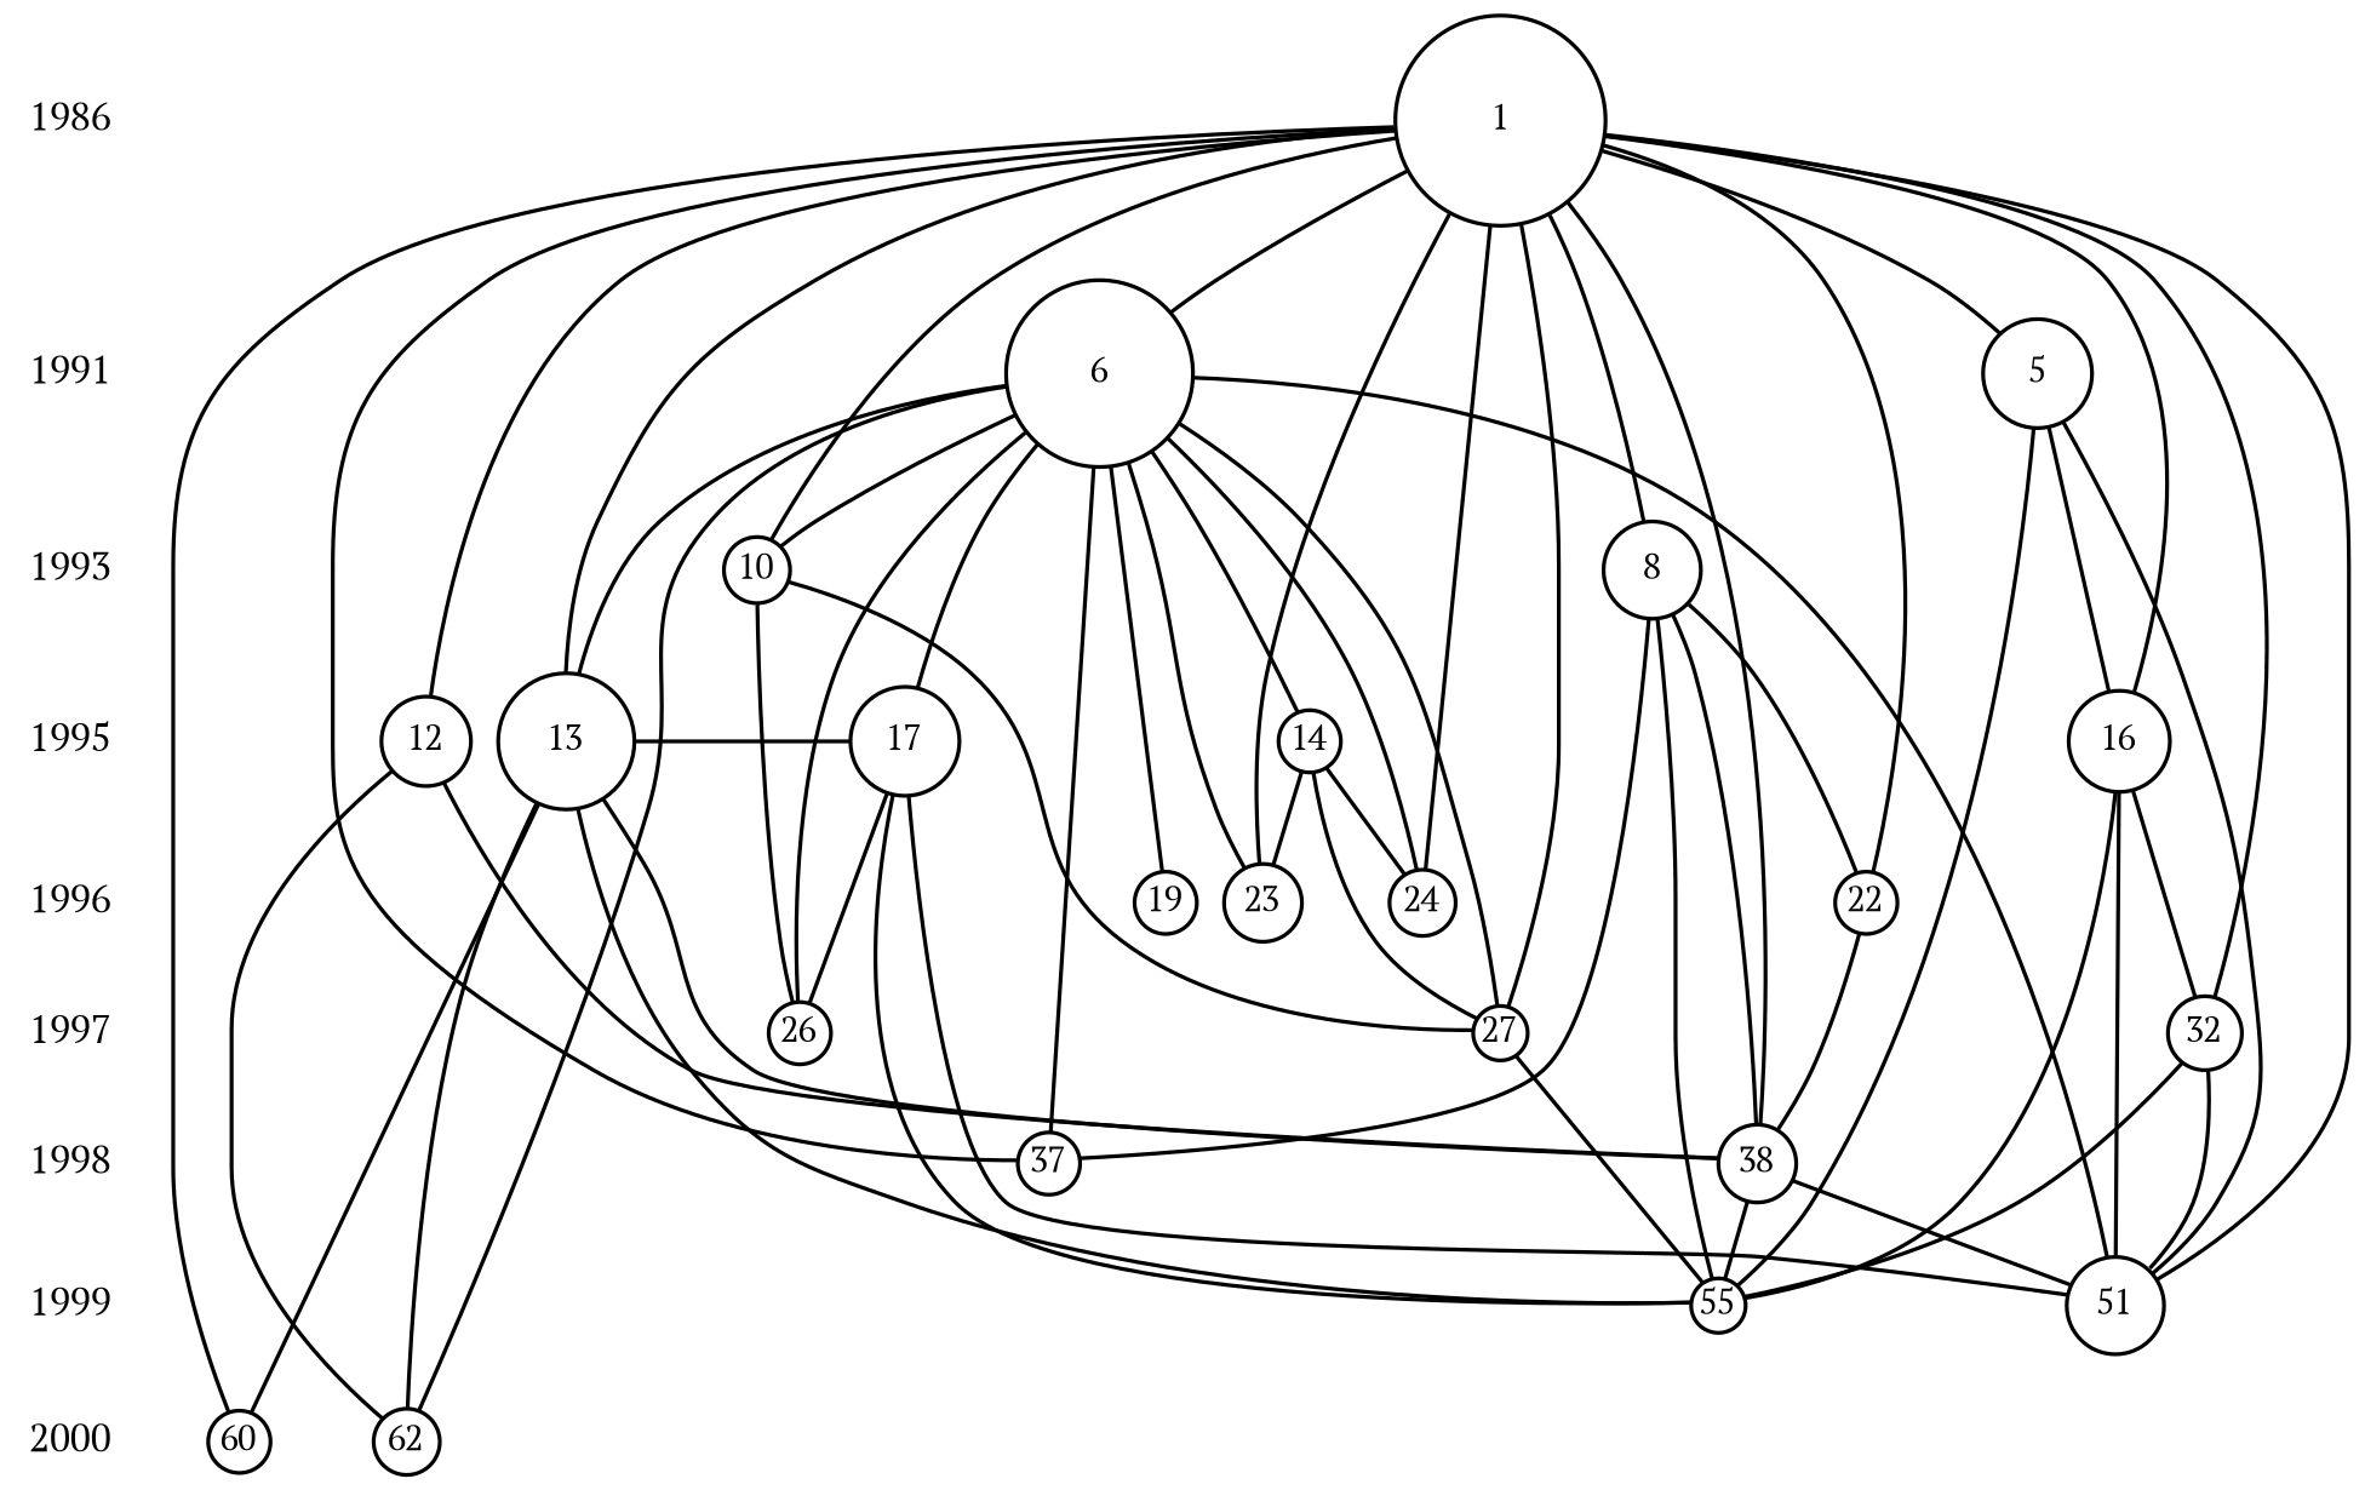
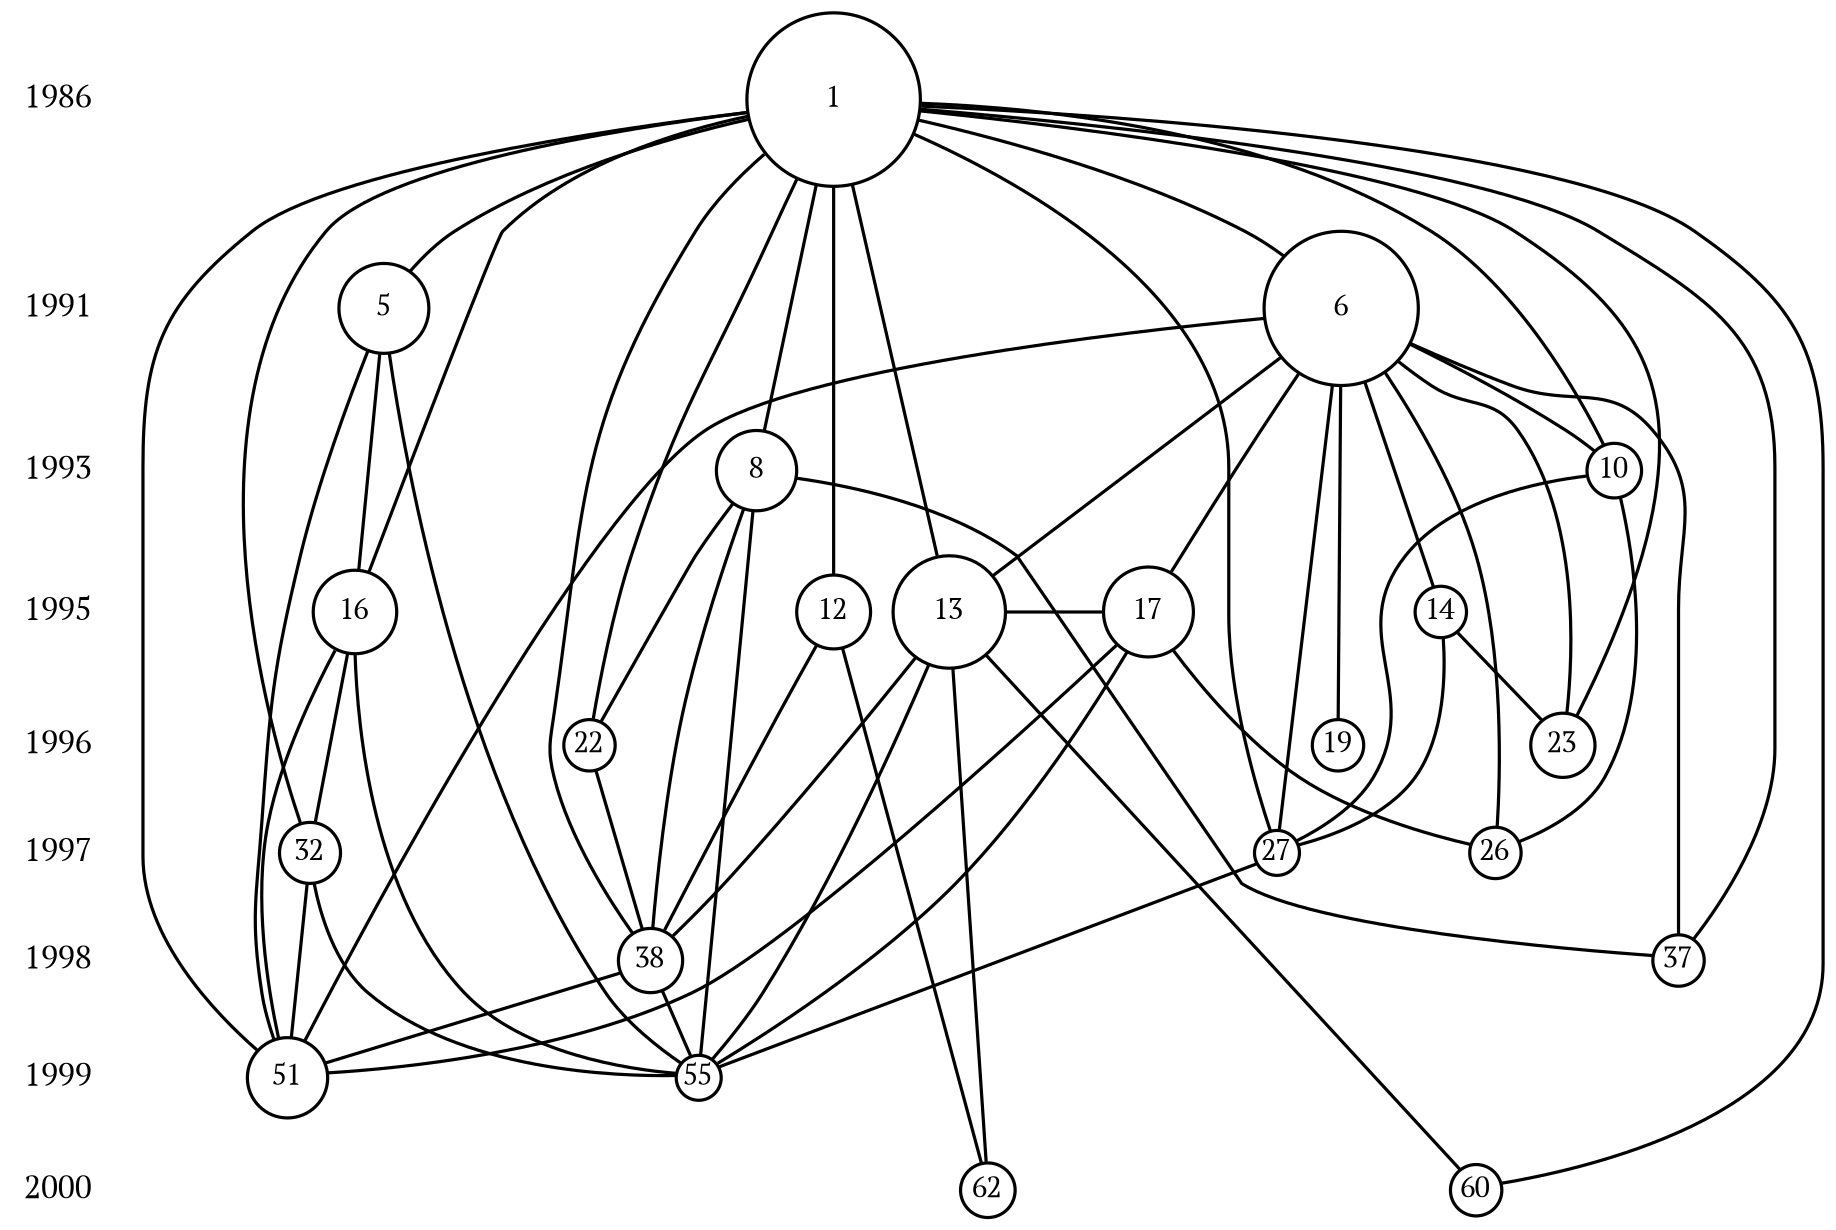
  digraph {
    fontname="PT Serif"
    nodesep=0.1
    ranksep=0.2
    node [fixedsize=true fontname="PT Serif" fontsize=9 rank=1995 shape=circle]
    edge [arrowhead=none arrowsize=0.6 arrowtail=normal fontname="PT Serif"]
    n1 [fontsize=10 height=0.1668 label=1991 margin=0 rank=1991 shape=plaintext width=0.398147893333333]
    n2 [height=0.385275875185561 label=5 rank=1991 width=0.385275875185561]
    n3 [height=0.661437827766148 label=6 rank=1991 width=0.661437827766148]
    n4 [fontsize=10 height=0.1668 label=2000 margin=0 rank=2000 shape=plaintext width=0.398147893333333]
    n5 [height=0.233853586673371 label=62 rank=2000 width=0.233853586673371]
    n6 [height=0.21650635094611 label=60 rank=2000 width=0.21650635094611]
    n7 [fontsize=10 height=0.1668 label=1996 margin=0 rank=1996 shape=plaintext width=0.398147893333333]
    n8 [height=0.21650635094611 label=22 rank=1996 width=0.21650635094611]
    n9 [height=0.21650635094611 label=19 rank=1996 width=0.21650635094611]
    n10 [height=0.279508497187474 label=23 rank=1996 width=0.279508497187474]
-   n11 [height=0.233853586673371 label=24 rank=1996 width=0.233853586673371]
    n12 [fontsize=10 height=0.1668 label=1999 margin=0 rank=1999 shape=plaintext width=0.398147893333333]
    n13 [height=0.197642353760524 label=55 rank=1999 width=0.197642353760524]
    n14 [height=0.342326598440729 label=51 rank=1999 width=0.342326598440729]
    n15 [fontsize=10 height=0.1668 label=1995 margin=0 shape=plaintext width=0.398147893333333]
    n16 [height=0.385275875185561 label=17 width=0.385275875185561]
    n17 [height=0.318688719599549 label=12 width=0.318688719599549]
    n18 [height=0.492125492125738 label=13 width=0.492125492125738]
    n19 [height=0.364434493427831 label=16 width=0.364434493427831]
    n20 [height=0.21650635094611 label=14 width=0.21650635094611]
    n21 [fontsize=10 height=0.1668 label=1993 margin=0 rank=1993 shape=plaintext width=0.398147893333333]
    n22 [height=0.353553390593274 label=8 rank=1993 width=0.353553390593274]
    n23 [height=0.233853586673371 label=10 rank=1993 width=0.233853586673371]
    n24 [fontsize=10 height=0.1668 label=1997 margin=0 rank=1997 shape=plaintext width=0.398147893333333]
    n25 [height=0.197642353760524 label=27 rank=1997 width=0.197642353760524]
    n26 [height=0.21650635094611 label=26 rank=1997 width=0.21650635094611]
    n27 [height=0.265165042944955 label=32 rank=1997 width=0.265165042944955]
    n28 [fontsize=10 height=0.1668 label=1998 margin=0 rank=1998 shape=plaintext width=0.398147893333333]
    n29 [height=0.279508497187474 label=38 rank=1998 width=0.279508497187474]
    n30 [height=0.21650635094611 label=37 rank=1998 width=0.21650635094611]
    n31 [fontsize=10 height=0.1668 label=1986 margin=0 rank=1986 shape=plaintext width=0.398147893333333]
    n32 [height=0.75 label=1 rank=1986 width=0.75]
    subgraph sub_1 {
      rank=same
      n1
      n2
      n3
    }
    subgraph sub_2 {
      rank=same
      n4
      n5
      n6
    }
    subgraph sub_3 {
      rank=same
      n7
      n8
      n9
      n10
-     n11
    }
    subgraph sub_4 {
      rank=same
      n12
      n13
      n14
    }
    subgraph sub_5 {
      rank=same
      n15
      n16
      n17
      n18
      n19
      n20
    }
    subgraph sub_6 {
      rank=same
      n21
      n22
      n23
    }
    subgraph sub_7 {
      rank=same
      n24
      n25
      n26
      n27
    }
    subgraph sub_8 {
      rank=same
      n28
      n29
      n30
    }
    subgraph sub_9 {
      rank=same
      n31
      n32
    }
    n1 -> n21 [arrowhead=normal arrowtail=none color=white style=invis]
    n2 -> n13
    n2 -> n14
    n2 -> n19
-   n3 -> n5
    n3 -> n9
    n3 -> n10
-   n3 -> n11
    n3 -> n14
    n3 -> n16
    n3 -> n18
    n3 -> n20
    n3 -> n23
    n3 -> n25
    n3 -> n26
    n3 -> n30
    n7 -> n24 [arrowhead=normal arrowtail=none color=white style=invis]
    n8 -> n29
    n12 -> n4 [arrowhead=normal arrowtail=none color=white style=invis]
    n15 -> n7 [arrowhead=normal arrowtail=none color=white style=invis]
    n16 -> n13
    n16 -> n14
    n16 -> n26
    n17 -> n5
    n17 -> n29
    n18 -> n5
    n18 -> n6
    n18 -> n13
    n18 -> n16
    n18 -> n29
    n19 -> n13
    n19 -> n14
    n19 -> n27
    n20 -> n10
-   n20 -> n11
    n20 -> n25
    n21 -> n15 [arrowhead=normal arrowtail=none color=white style=invis]
    n22 -> n8
    n22 -> n13
    n22 -> n29
    n22 -> n30
    n23 -> n25
    n23 -> n26
    n24 -> n28 [arrowhead=normal arrowtail=none color=white style=invis]
    n25 -> n13
    n27 -> n13
    n27 -> n14
    n28 -> n12 [arrowhead=normal arrowtail=none color=white style=invis]
    n29 -> n13
    n29 -> n14
    n31 -> n1 [arrowhead=normal arrowtail=none color=white style=invis]
    n32 -> n2
    n32 -> n3
    n32 -> n6
    n32 -> n8
    n32 -> n10
-   n32 -> n11
    n32 -> n14
    n32 -> n17
    n32 -> n18
    n32 -> n19
    n32 -> n22
    n32 -> n23
    n32 -> n25
    n32 -> n27
    n32 -> n29
    n32 -> n30
  }
